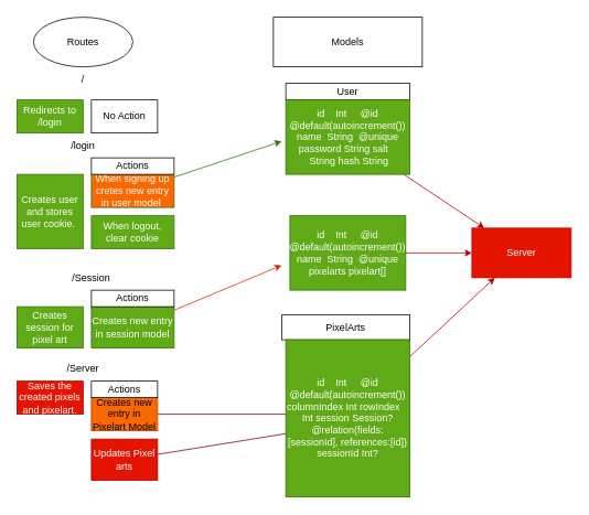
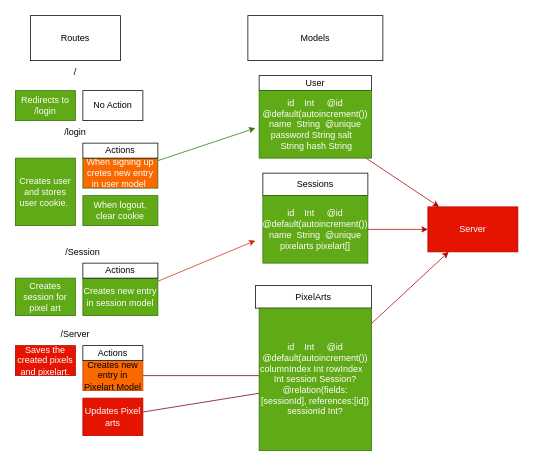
  <mxCell id="0" />
  <mxCell id="1" parent="0" />
  <mxCell id="2" value="Redirects to /login" style="whiteSpace=wrap;html=1;fillColor=#60a917;strokeColor=#2D7600;fontColor=#ffffff;" parent="1" vertex="1"><mxGeometry y="120" width="80" height="40" as="geometry" x="20" /></mxCell>
  <mxCell id="3" value="No Action" style="whiteSpace=wrap;html=1;" parent="1" vertex="1"><mxGeometry x="110" y="120" width="80" height="40" as="geometry" /></mxCell>
  <mxCell id="4" value="/login" style="text;strokeColor=none;align=center;fillColor=none;html=1;verticalAlign=middle;whiteSpace=wrap;rounded=0;" parent="1" vertex="1"><mxGeometry x="70" y="160" width="60" height="30" as="geometry" /></mxCell>
  <mxCell id="5" value="/" style="text;strokeColor=none;align=center;fillColor=none;html=1;verticalAlign=middle;whiteSpace=wrap;rounded=0;" parent="1" vertex="1"><mxGeometry x="70" y="80" width="60" height="30" as="geometry" /></mxCell>
- <mxCell id="6" value="Routes" style="ellipse;whiteSpace=wrap;html=1;" parent="1" vertex="1"><mxGeometry x="40" y="20" width="120" height="60" as="geometry" /></mxCell>
+ <mxCell id="6" value="Routes" style="whiteSpace=wrap;html=1;" parent="1" vertex="1"><mxGeometry x="40" y="20" width="120" height="60" as="geometry" /></mxCell>
  <mxCell id="7" style="edgeStyle=none;html=1;fillColor=#60a917;strokeColor=#2D7600;" parent="1" source="8" edge="1"><mxGeometry relative="1" as="geometry"><mxPoint x="340" y="170" as="targetPoint" /></mxGeometry></mxCell>
  <mxCell id="8" value="When signing up cretes new entry in user model&amp;nbsp;" style="whiteSpace=wrap;html=1;fillColor=#fa6800;strokeColor=#2D7600;fontColor=#ffffff;" parent="1" vertex="1"><mxGeometry x="110" y="210" width="100" height="40" as="geometry" /></mxCell>
  <mxCell id="9" value="When logout, clear cookie" style="whiteSpace=wrap;html=1;fillColor=#60a917;strokeColor=#2D7600;fontColor=#ffffff;" parent="1" vertex="1"><mxGeometry x="110" y="260" width="100" height="40" as="geometry" /></mxCell>
  <mxCell id="10" value="Creates user and stores user cookie.&amp;nbsp;" style="whiteSpace=wrap;html=1;fillColor=#60a917;strokeColor=#2D7600;fontColor=#ffffff;" parent="1" vertex="1"><mxGeometry y="210" width="80" height="90" as="geometry" x="20" /></mxCell>
  <mxCell id="11" value="Creates session for pixel art" style="whiteSpace=wrap;html=1;fillColor=#60a917;strokeColor=#2D7600;fontColor=#ffffff;" parent="1" vertex="1"><mxGeometry y="370" width="80" height="50" as="geometry" x="20" /></mxCell>
  <mxCell id="12" value="/Session" style="text;strokeColor=none;align=center;fillColor=none;html=1;verticalAlign=middle;whiteSpace=wrap;rounded=0;" parent="1" vertex="1"><mxGeometry x="80" y="320" width="60" height="30" as="geometry" /></mxCell>
  <mxCell id="13" style="edgeStyle=none;html=1;fillColor=#fa6800;strokeColor=#C73500;" parent="1" source="14" edge="1"><mxGeometry relative="1" as="geometry"><mxPoint x="340" y="320" as="targetPoint" /></mxGeometry></mxCell>
  <mxCell id="14" value="Creates new entry in session model" style="whiteSpace=wrap;html=1;fillColor=#60a917;strokeColor=#2D7600;fontColor=#ffffff;" parent="1" vertex="1"><mxGeometry x="110" y="370" width="100" height="50" as="geometry" /></mxCell>
  <mxCell id="15" value="Actions" style="whiteSpace=wrap;html=1;" parent="1" vertex="1"><mxGeometry x="110" y="350" width="100" height="20" as="geometry" /></mxCell>
  <mxCell id="16" value="Actions" style="whiteSpace=wrap;html=1;" parent="1" vertex="1"><mxGeometry x="110" y="190" width="100" height="20" as="geometry" /></mxCell>
  <mxCell id="17" value="/Server" style="text;strokeColor=none;align=center;fillColor=none;html=1;verticalAlign=middle;whiteSpace=wrap;rounded=0;" parent="1" vertex="1"><mxGeometry x="70" y="430" width="60" height="30" as="geometry" /></mxCell>
  <mxCell id="18" value="Saves the created pixels and pixelart." style="whiteSpace=wrap;html=1;fillColor=#e51400;strokeColor=#B20000;fontColor=#ffffff;" parent="1" vertex="1"><mxGeometry y="460" width="80" height="40" as="geometry" x="20" /></mxCell>
  <mxCell id="19" style="edgeStyle=none;html=1;entryX=0;entryY=0.5;entryDx=0;entryDy=0;fillColor=#a20025;strokeColor=#6F0000;" parent="1" source="20" edge="1"><mxGeometry relative="1" as="geometry"><mxPoint x="360" y="500" as="targetPoint" /></mxGeometry></mxCell>
  <mxCell id="20" value="Creates new entry in Pixelart Model" style="whiteSpace=wrap;html=1;fillColor=#fa6800;strokeColor=#C73500;fontColor=#000000;" parent="1" vertex="1"><mxGeometry x="110" y="480" width="80" height="40" as="geometry" /></mxCell>
  <mxCell id="21" value="Actions" style="whiteSpace=wrap;html=1;" parent="1" vertex="1"><mxGeometry x="110" y="460" width="80" height="20" as="geometry" /></mxCell>
  <mxCell id="22" value="Models" style="whiteSpace=wrap;html=1;" parent="1" vertex="1"><mxGeometry x="330" y="20" width="180" height="60" as="geometry" /></mxCell>
  <mxCell id="23" value="User" style="whiteSpace=wrap;html=1;" parent="1" vertex="1"><mxGeometry x="345" y="100" width="150" height="20" as="geometry" /></mxCell>
  <mxCell id="24" style="edgeStyle=none;html=1;fillColor=#e51400;strokeColor=#B20000;" parent="1" source="25" target="33" edge="1"><mxGeometry relative="1" as="geometry" /></mxCell>
  <mxCell id="25" value="id    Int     @id @default(autoincrement()) name  String  @unique password String salt     String hash String" style="whiteSpace=wrap;html=1;fillColor=#60a917;strokeColor=#2D7600;fontColor=#ffffff;" parent="1" vertex="1"><mxGeometry x="345" y="120" width="150" height="90" as="geometry" /></mxCell>
+ <mxCell id="26" value="Sessions" style="whiteSpace=wrap;html=1;" parent="1" vertex="1"><mxGeometry x="350" y="230" width="140" height="30" as="geometry" /></mxCell>
  <mxCell id="27" style="edgeStyle=none;html=1;entryX=0;entryY=0.5;entryDx=0;entryDy=0;fillColor=#e51400;strokeColor=#B20000;" parent="1" source="28" target="33" edge="1"><mxGeometry relative="1" as="geometry" /></mxCell>
  <mxCell id="28" value="id    Int     @id @default(autoincrement()) name  String  @unique pixelarts pixelart[]" style="whiteSpace=wrap;html=1;fillColor=#60a917;strokeColor=#2D7600;fontColor=#ffffff;" parent="1" vertex="1"><mxGeometry x="350" y="260" width="140" height="90" as="geometry" /></mxCell>
  <mxCell id="29" value="PixelArts" style="whiteSpace=wrap;html=1;" parent="1" vertex="1"><mxGeometry x="340" y="380" width="155" height="30" as="geometry" /></mxCell>
  <mxCell id="30" style="edgeStyle=none;html=1;fillColor=#e51400;strokeColor=#B20000;" parent="1" target="33" edge="1"><mxGeometry relative="1" as="geometry"><mxPoint x="480" y="444.286" as="sourcePoint" /></mxGeometry></mxCell>
  <mxCell id="31" style="edgeStyle=none;html=1;entryX=0.01;entryY=0.616;entryDx=0;entryDy=0;entryPerimeter=0;fillColor=#a20025;strokeColor=#6F0000;" parent="1" source="32" edge="1"><mxGeometry relative="1" as="geometry"><mxPoint x="361.2" y="520.88" as="targetPoint" /></mxGeometry></mxCell>
  <mxCell id="32" value="Updates Pixel arts" style="whiteSpace=wrap;html=1;fillColor=#e51400;strokeColor=#B20000;fontColor=#ffffff;" parent="1" vertex="1"><mxGeometry x="110" y="530" width="80" height="50" as="geometry" /></mxCell>
  <mxCell id="33" value="Server" style="whiteSpace=wrap;html=1;fillColor=#e51400;strokeColor=#B20000;fontColor=#ffffff;" parent="1" vertex="1"><mxGeometry x="570" y="275" width="120" height="60" as="geometry" /></mxCell>
  <mxCell id="34" value="id    Int     @id @default(autoincrement()) columnIndex Int rowIndex    Int session Session? @relation(fields: [sessionId], references:[id]) sessionId Int?" style="whiteSpace=wrap;html=1;fillColor=#60a917;fontColor=#ffffff;strokeColor=#2D7600;" vertex="1" parent="1"><mxGeometry x="345" y="410" width="150" height="190" as="geometry" /></mxCell>
